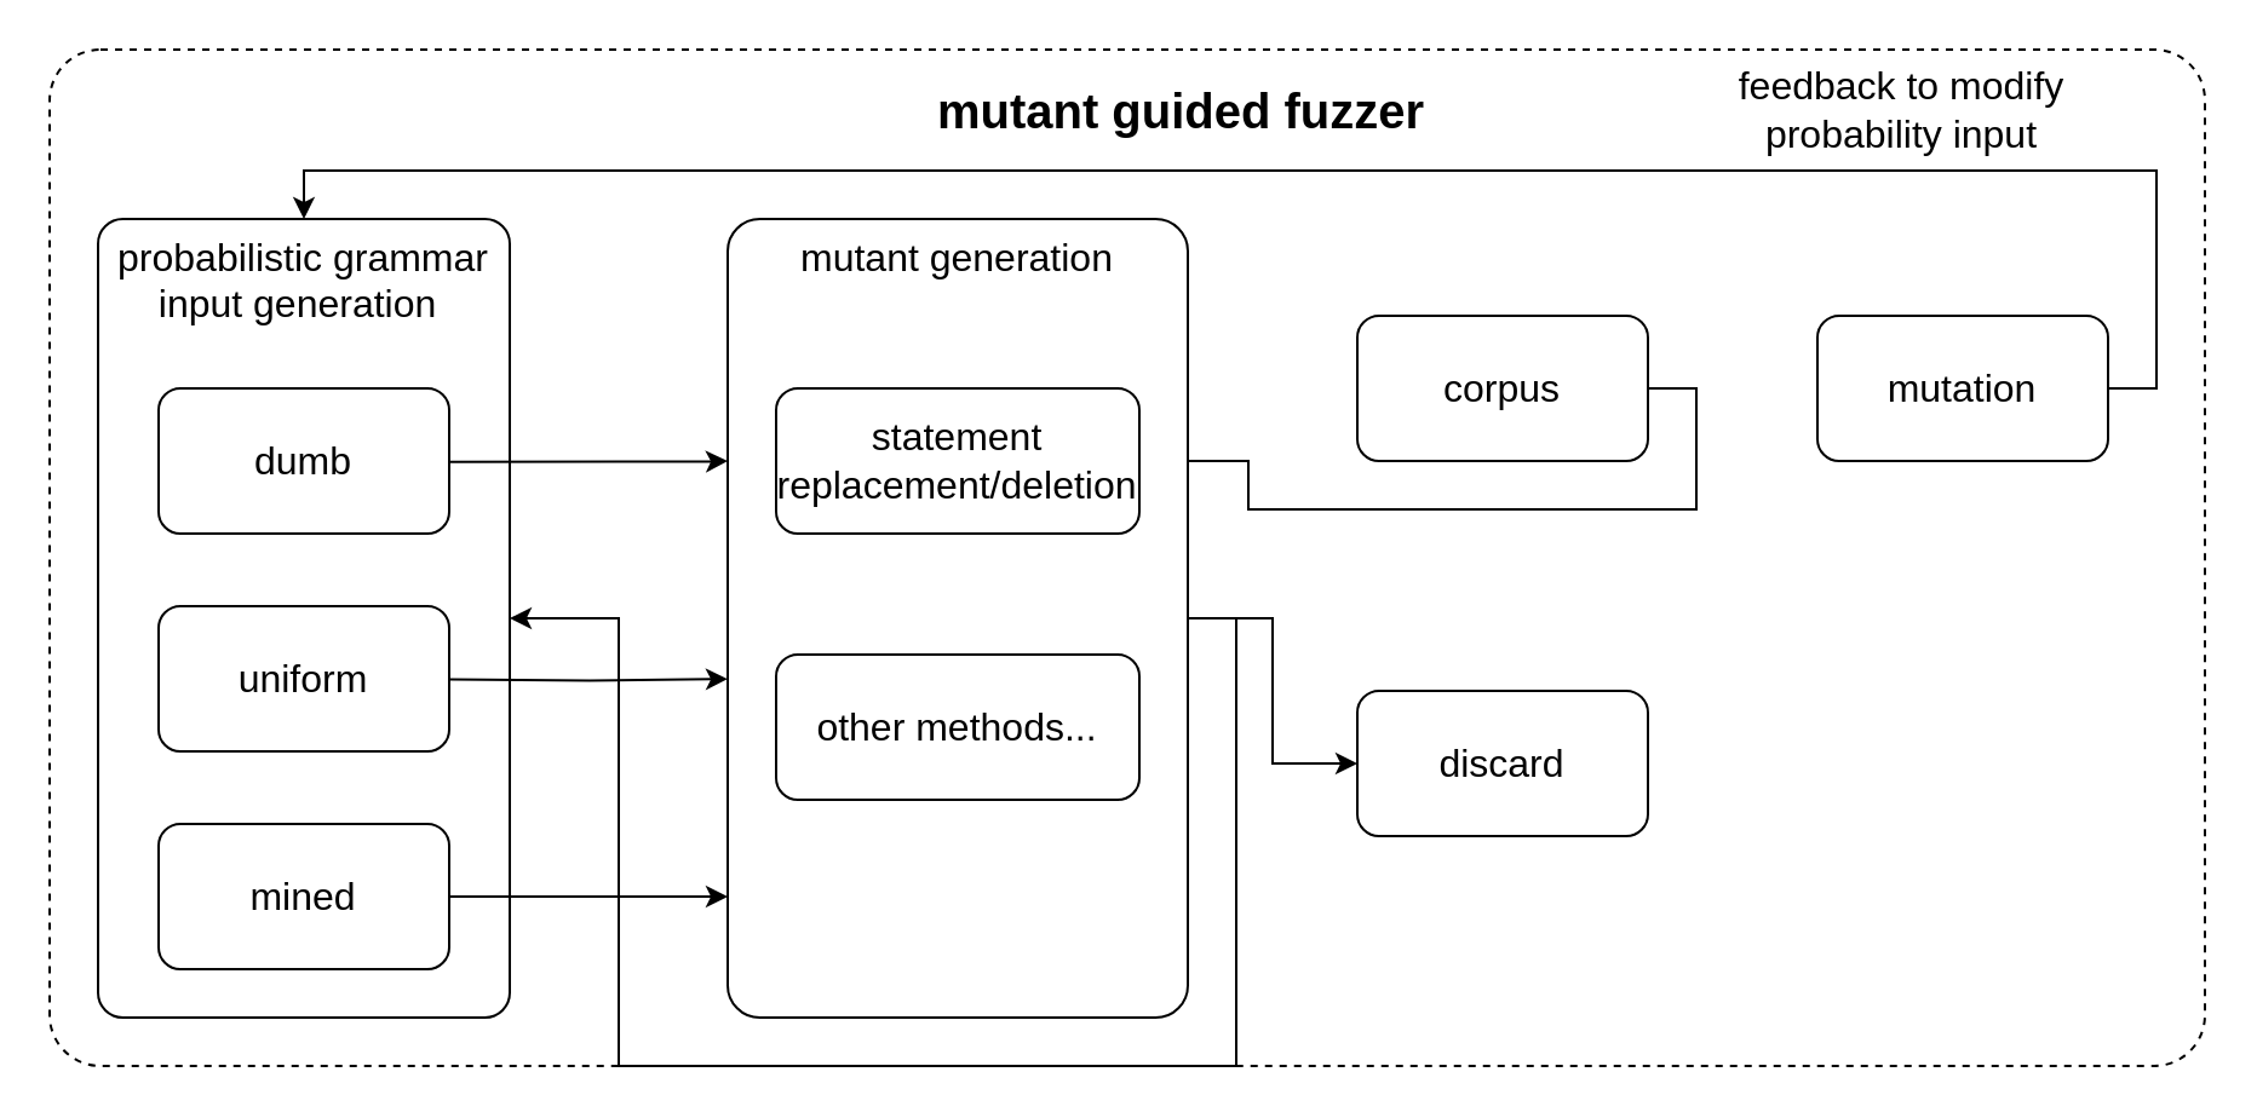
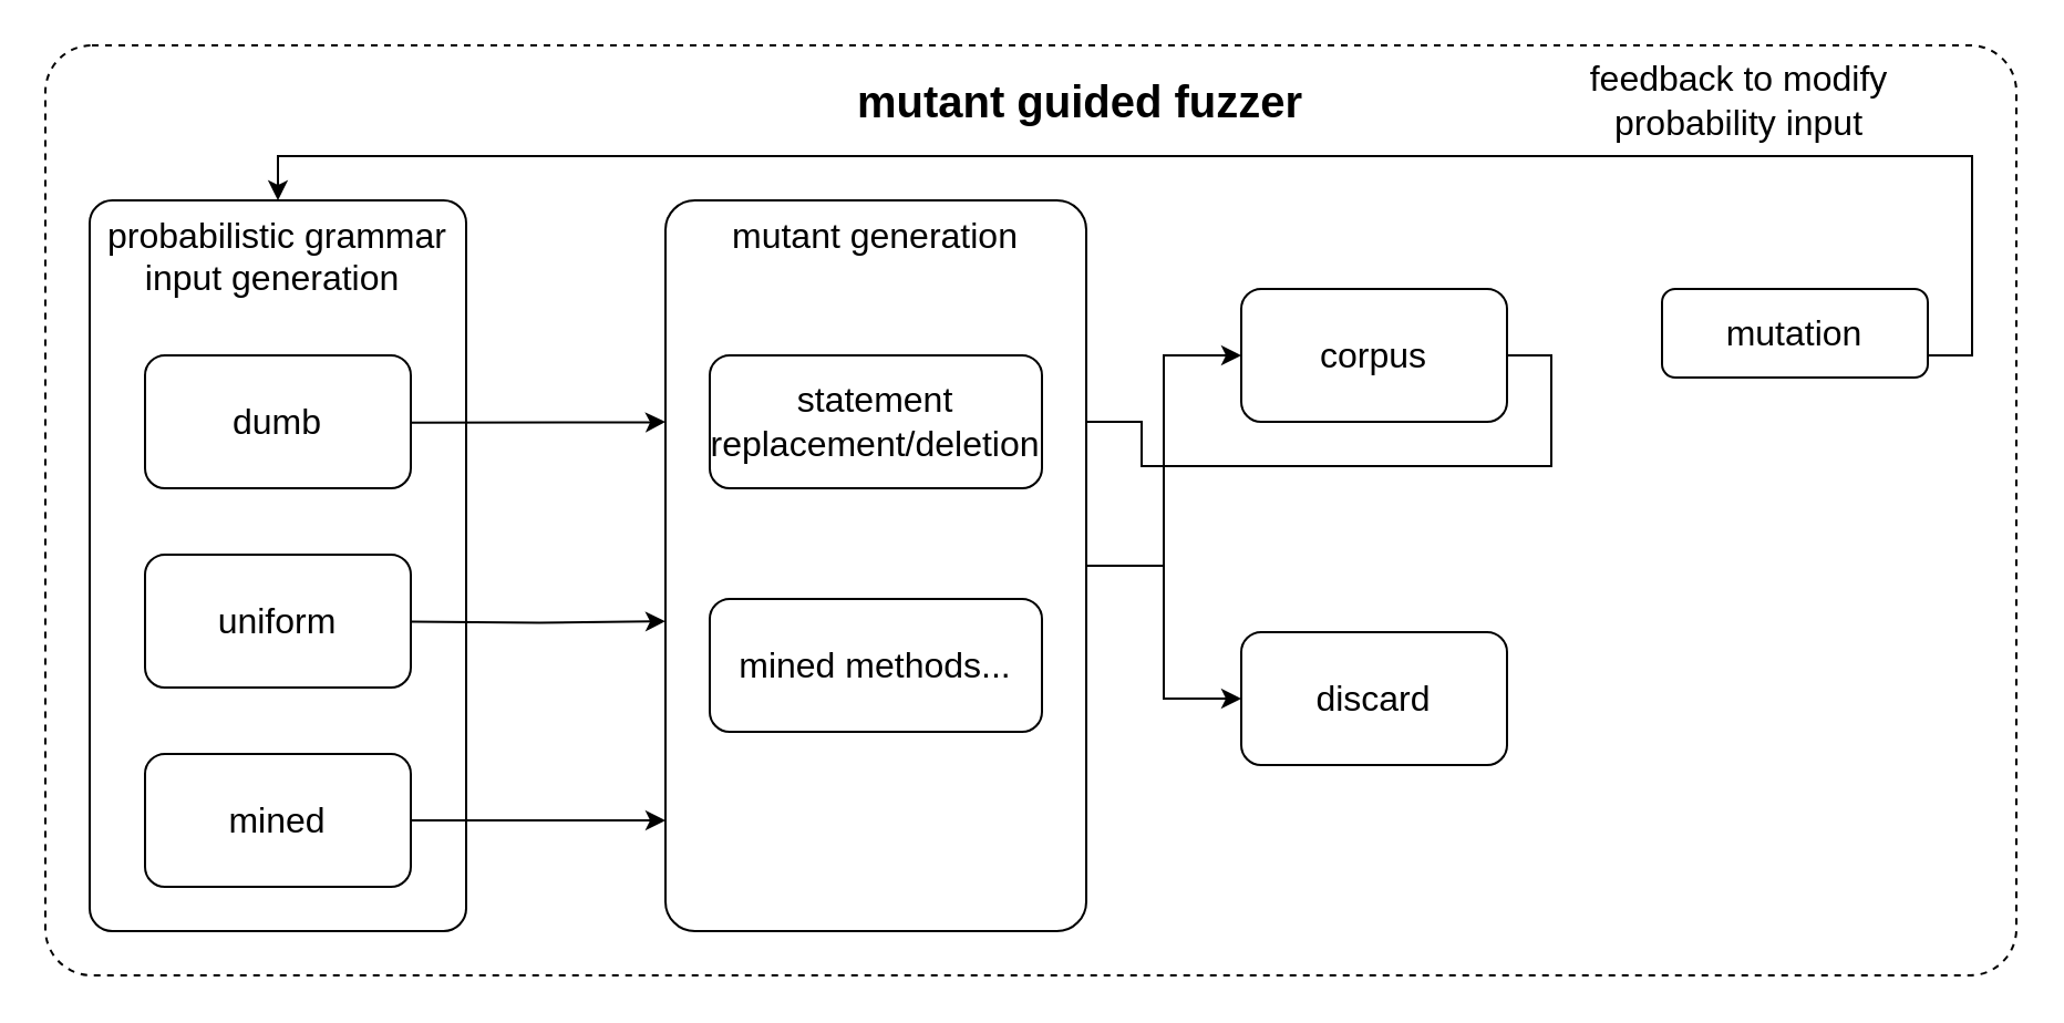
  <mxCell id="0" />
  <mxCell id="1" parent="0" />
  <mxCell id="2" value="" style="rounded=1;whiteSpace=wrap;html=1;fillColor=none;dashed=1;arcSize=5;" parent="1" vertex="1"><mxGeometry x="20" y="20" width="890" height="420" as="geometry" /></mxCell>
  <mxCell id="3" value="probabilistic grammar input generation&amp;nbsp;" style="rounded=1;whiteSpace=wrap;html=1;fontSize=16;verticalAlign=top;arcSize=6;" parent="1" vertex="1"><mxGeometry x="40" y="90" width="170" height="330" as="geometry" /></mxCell>
  <mxCell id="4" style="edgeStyle=orthogonalEdgeStyle;rounded=0;orthogonalLoop=1;jettySize=auto;html=1;exitX=1;exitY=0.5;exitDx=0;exitDy=0;entryX=0.5;entryY=0;entryDx=0;entryDy=0;" parent="1" source="5" target="3" edge="1"><mxGeometry relative="1" as="geometry"><Array as="points"><mxPoint x="890" y="160" /><mxPoint x="890" y="70" /><mxPoint x="125" y="70" /></Array></mxGeometry></mxCell>
- <mxCell id="5" value="mutation" style="rounded=1;whiteSpace=wrap;html=1;fontSize=16;" parent="1" vertex="1"><mxGeometry x="750" y="130" width="120" height="60" as="geometry" /></mxCell>
+ <mxCell id="5" value="mutation" style="rounded=1;whiteSpace=wrap;html=1;fontSize=16;" parent="1" vertex="1"><mxGeometry x="750" y="130" width="120" height="40" as="geometry" /></mxCell>
  <mxCell id="6" style="edgeStyle=orthogonalEdgeStyle;rounded=0;orthogonalLoop=1;jettySize=auto;html=1;exitX=1;exitY=0.5;exitDx=0;exitDy=0;" parent="1" source="7" target="15" edge="1"><mxGeometry relative="1" as="geometry" /></mxCell>
  <mxCell id="7" value="corpus" style="rounded=1;whiteSpace=wrap;html=1;fontSize=16;" parent="1" vertex="1"><mxGeometry x="560" y="130" width="120" height="60" as="geometry" /></mxCell>
  <mxCell id="8" style="edgeStyle=orthogonalEdgeStyle;rounded=0;orthogonalLoop=1;jettySize=auto;html=1;exitX=1;exitY=0.5;exitDx=0;exitDy=0;entryX=0;entryY=0.5;entryDx=0;entryDy=0;" parent="1" source="10" target="21" edge="1"><mxGeometry relative="1" as="geometry" /></mxCell>
- <mxCell id="9" style="edgeStyle=orthogonalEdgeStyle;rounded=0;orthogonalLoop=1;jettySize=auto;html=1;exitX=1;exitY=0.5;exitDx=0;exitDy=0;" parent="1" source="10" target="3" edge="1"><mxGeometry relative="1" as="geometry" /></mxCell>
+ <mxCell id="9" style="edgeStyle=orthogonalEdgeStyle;rounded=0;orthogonalLoop=1;jettySize=auto;html=1;exitX=1;exitY=0.5;exitDx=0;exitDy=0;entryX=0;entryY=0.5;entryDx=0;entryDy=0;" parent="1" source="10" target="7" edge="1"><mxGeometry relative="1" as="geometry" /></mxCell>
  <mxCell id="10" value="mutant generation" style="rounded=1;whiteSpace=wrap;html=1;fontSize=16;verticalAlign=top;arcSize=7;" parent="1" vertex="1"><mxGeometry x="300" y="90" width="190" height="330" as="geometry" /></mxCell>
  <mxCell id="11" value="mutant guided fuzzer" style="text;html=1;strokeColor=none;fillColor=none;align=center;verticalAlign=middle;whiteSpace=wrap;rounded=0;dashed=1;fontSize=20;fontStyle=1" parent="1" vertex="1"><mxGeometry x="360" y="30" width="255" height="30" as="geometry" /></mxCell>
  <mxCell id="12" value="dumb" style="rounded=1;whiteSpace=wrap;html=1;fontSize=16;fillColor=none;" parent="1" vertex="1"><mxGeometry x="65" y="160" width="120" height="60" as="geometry" /></mxCell>
  <mxCell id="13" value="uniform" style="rounded=1;whiteSpace=wrap;html=1;fontSize=16;fillColor=none;" parent="1" vertex="1"><mxGeometry x="65" y="250" width="120" height="60" as="geometry" /></mxCell>
  <mxCell id="14" value="mined" style="rounded=1;whiteSpace=wrap;html=1;fontSize=16;fillColor=none;" parent="1" vertex="1"><mxGeometry x="65" y="340" width="120" height="60" as="geometry" /></mxCell>
  <mxCell id="15" value="statement replacement/deletion" style="rounded=1;whiteSpace=wrap;html=1;fontSize=16;fillColor=none;" parent="1" vertex="1"><mxGeometry x="320" y="160" width="150" height="60" as="geometry" /></mxCell>
- <mxCell id="16" value="other methods..." style="rounded=1;whiteSpace=wrap;html=1;fontSize=16;fillColor=none;" parent="1" vertex="1"><mxGeometry x="320" y="270" width="150" height="60" as="geometry" /></mxCell>
+ <mxCell id="16" value="mined methods..." style="rounded=1;whiteSpace=wrap;html=1;fontSize=16;fillColor=none;" parent="1" vertex="1"><mxGeometry x="320" y="270" width="150" height="60" as="geometry" /></mxCell>
  <mxCell id="17" value="feedback to modify probability input" style="text;html=1;strokeColor=none;fillColor=none;align=center;verticalAlign=middle;whiteSpace=wrap;rounded=0;fontSize=16;" parent="1" vertex="1"><mxGeometry x="690" y="30" width="190" height="30" as="geometry" /></mxCell>
  <mxCell id="18" style="edgeStyle=orthogonalEdgeStyle;rounded=0;orthogonalLoop=1;jettySize=auto;html=1;fontSize=16;entryX=0;entryY=0.576;entryDx=0;entryDy=0;entryPerimeter=0;" parent="1" target="10" edge="1"><mxGeometry relative="1" as="geometry"><mxPoint x="185" y="280.28" as="sourcePoint" /><mxPoint x="356.43" y="280" as="targetPoint" /><Array as="points" /></mxGeometry></mxCell>
  <mxCell id="19" style="edgeStyle=orthogonalEdgeStyle;rounded=0;orthogonalLoop=1;jettySize=auto;html=1;fontSize=16;exitX=1;exitY=0.5;exitDx=0;exitDy=0;" parent="1" source="14" edge="1"><mxGeometry relative="1" as="geometry"><mxPoint x="190" y="370" as="sourcePoint" /><mxPoint x="300" y="370" as="targetPoint" /><Array as="points"><mxPoint x="290" y="370" /><mxPoint x="290" y="370" /></Array></mxGeometry></mxCell>
  <mxCell id="20" style="edgeStyle=orthogonalEdgeStyle;rounded=0;orthogonalLoop=1;jettySize=auto;html=1;fontSize=16;exitX=1;exitY=0.5;exitDx=0;exitDy=0;" parent="1" edge="1"><mxGeometry relative="1" as="geometry"><mxPoint x="185" y="190.32" as="sourcePoint" /><mxPoint x="300" y="190" as="targetPoint" /><Array as="points"><mxPoint x="290" y="190.32" /><mxPoint x="290" y="190.32" /></Array></mxGeometry></mxCell>
  <mxCell id="21" value="discard" style="rounded=1;whiteSpace=wrap;html=1;fontSize=16;" parent="1" vertex="1"><mxGeometry x="560" y="285" width="120" height="60" as="geometry" /></mxCell>
